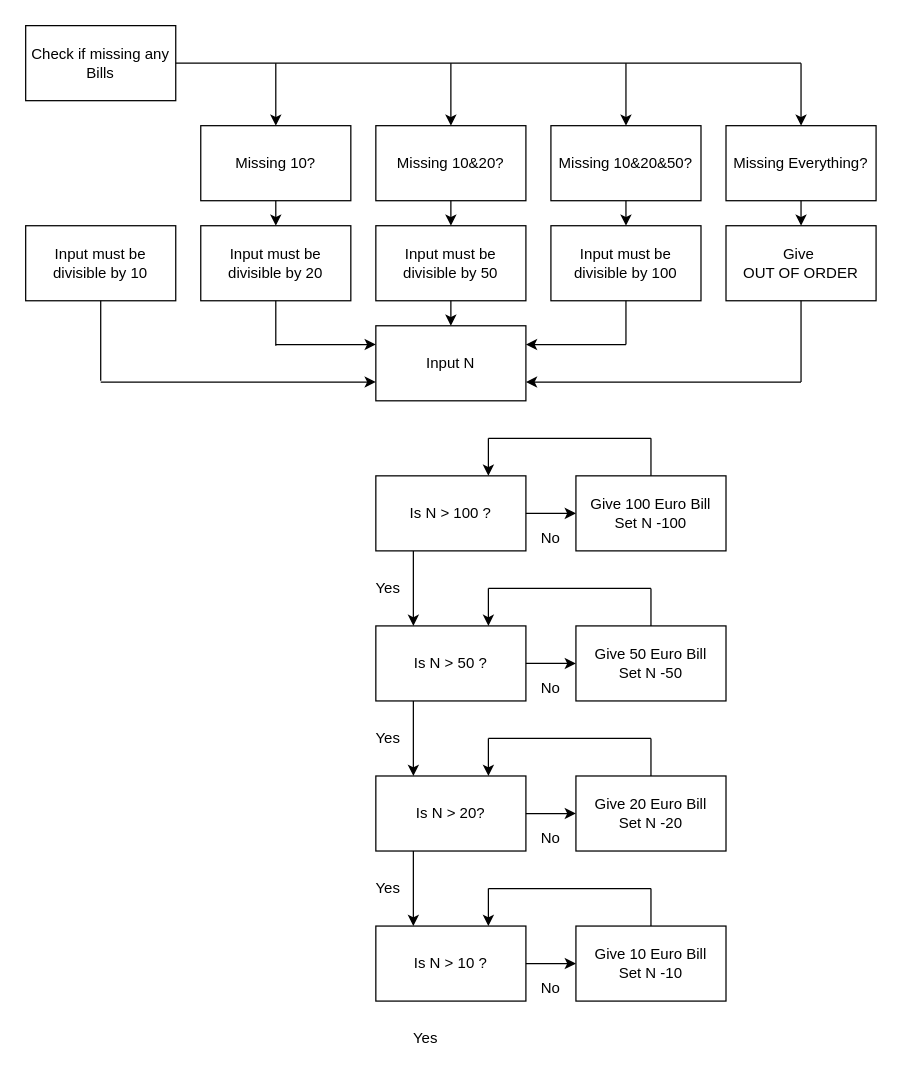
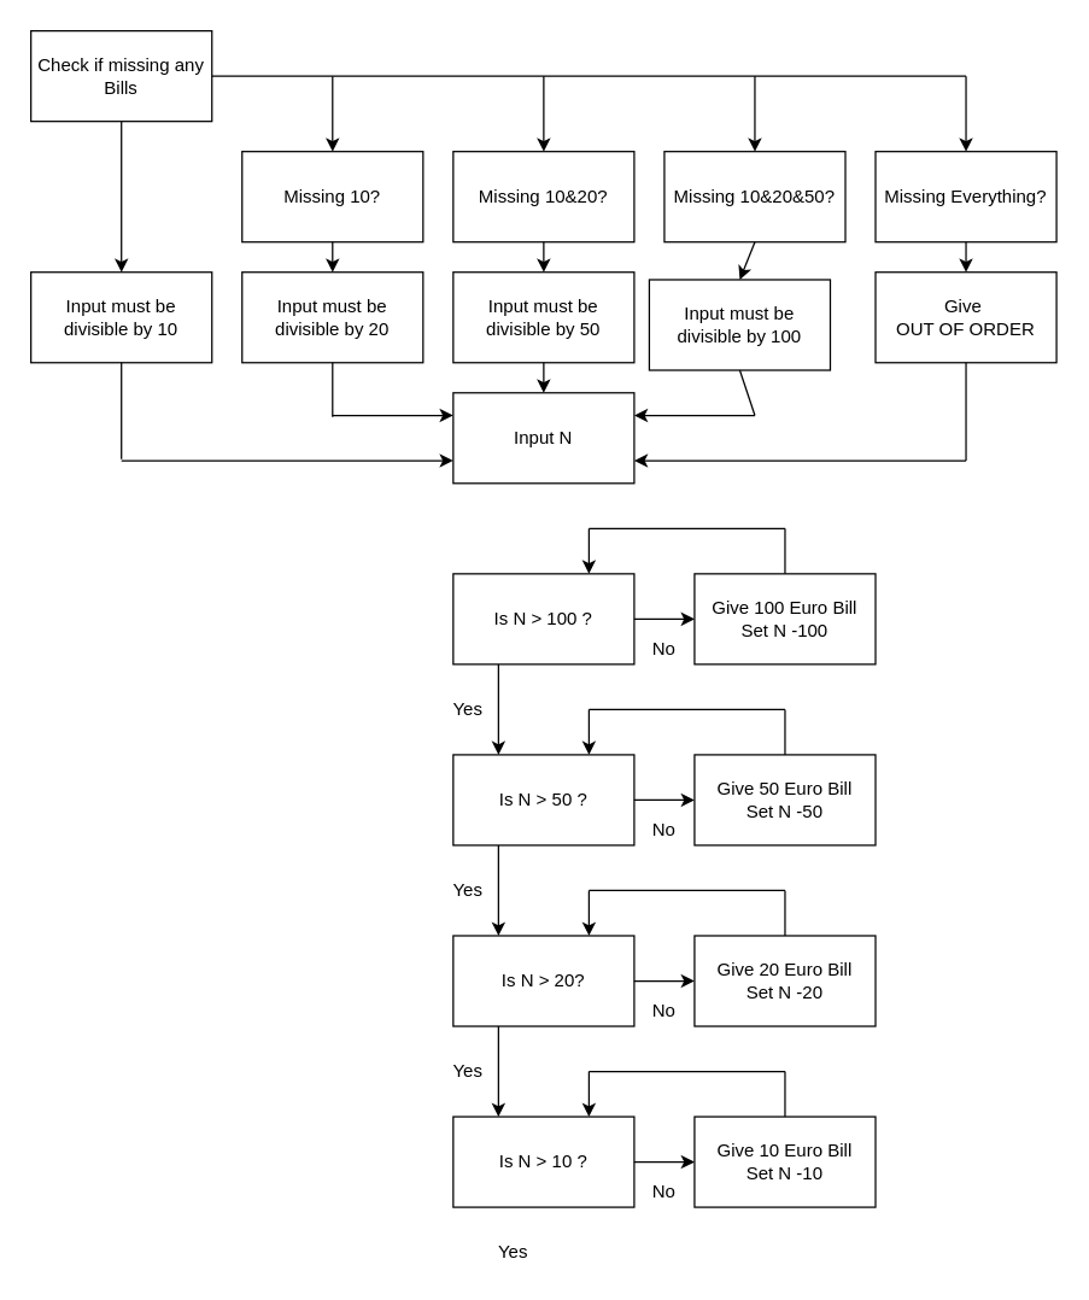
  <mxCell id="0" />
  <mxCell id="1" parent="0" />
  <mxCell id="2" value="Check if missing any Bills" style="rounded=0;whiteSpace=wrap;html=1;" vertex="1" parent="1"><mxGeometry x="20" y="20" width="120" height="60" as="geometry" /></mxCell>
  <mxCell id="3" value="Missing 10?" style="rounded=0;whiteSpace=wrap;html=1;" vertex="1" parent="1"><mxGeometry x="160" y="100" width="120" height="60" as="geometry" /></mxCell>
  <mxCell id="4" value="Missing 10&amp;amp;20?" style="rounded=0;whiteSpace=wrap;html=1;" vertex="1" parent="1"><mxGeometry x="300" y="100" width="120" height="60" as="geometry" /></mxCell>
  <mxCell id="5" value="Missing 10&amp;amp;20&amp;amp;50?" style="rounded=0;whiteSpace=wrap;html=1;" vertex="1" parent="1"><mxGeometry x="440" y="100" width="120" height="60" as="geometry" /></mxCell>
  <mxCell id="6" value="Missing Everything?" style="rounded=0;whiteSpace=wrap;html=1;" vertex="1" parent="1"><mxGeometry x="580" y="100" width="120" height="60" as="geometry" /></mxCell>
  <mxCell id="7" value="Input must be divisible by 20" style="rounded=0;whiteSpace=wrap;html=1;" vertex="1" parent="1"><mxGeometry x="160" y="180" width="120" height="60" as="geometry" /></mxCell>
  <mxCell id="8" value="Input must be divisible by 50" style="rounded=0;whiteSpace=wrap;html=1;" vertex="1" parent="1"><mxGeometry x="300" y="180" width="120" height="60" as="geometry" /></mxCell>
- <mxCell id="9" value="Input must be divisible by 100" style="rounded=0;whiteSpace=wrap;html=1;" vertex="1" parent="1"><mxGeometry x="440" y="180" width="120" height="60" as="geometry" /></mxCell>
+ <mxCell id="9" value="Input must be divisible by 100" style="rounded=0;whiteSpace=wrap;html=1;" vertex="1" parent="1"><mxGeometry x="430" y="185" width="120" height="60" as="geometry" /></mxCell>
  <mxCell id="10" value="Give&amp;nbsp;&lt;br&gt;OUT OF ORDER" style="rounded=0;whiteSpace=wrap;html=1;" vertex="1" parent="1"><mxGeometry x="580" y="180" width="120" height="60" as="geometry" /></mxCell>
  <mxCell id="11" value="Input must be divisible by 10" style="rounded=0;whiteSpace=wrap;html=1;" vertex="1" parent="1"><mxGeometry x="20" y="180" width="120" height="60" as="geometry" /></mxCell>
  <mxCell id="12" value="Input N" style="rounded=0;whiteSpace=wrap;html=1;" vertex="1" parent="1"><mxGeometry x="300" y="260" width="120" height="60" as="geometry" /></mxCell>
  <mxCell id="13" value="Is N &amp;gt; 100 ?" style="rounded=0;whiteSpace=wrap;html=1;" vertex="1" parent="1"><mxGeometry x="300" y="380" width="120" height="60" as="geometry" /></mxCell>
  <mxCell id="14" value="Give 100 Euro Bill&lt;br&gt;Set N -100" style="rounded=0;whiteSpace=wrap;html=1;" vertex="1" parent="1"><mxGeometry x="460" y="380" width="120" height="60" as="geometry" /></mxCell>
  <mxCell id="15" value="Yes" style="text;html=1;strokeColor=none;fillColor=none;align=center;verticalAlign=middle;whiteSpace=wrap;rounded=0;" vertex="1" parent="1"><mxGeometry x="290" y="460" width="40" height="20" as="geometry" /></mxCell>
  <mxCell id="16" value="No" style="text;html=1;strokeColor=none;fillColor=none;align=center;verticalAlign=middle;whiteSpace=wrap;rounded=0;" vertex="1" parent="1"><mxGeometry x="420" y="420" width="40" height="20" as="geometry" /></mxCell>
  <mxCell id="17" value="" style="endArrow=classic;html=1;exitX=1;exitY=0.5;exitDx=0;exitDy=0;" edge="1" parent="1" source="13"><mxGeometry width="50" height="50" relative="1" as="geometry"><mxPoint x="420" y="450" as="sourcePoint" /><mxPoint x="460" y="410" as="targetPoint" /></mxGeometry></mxCell>
  <mxCell id="18" value="" style="endArrow=none;html=1;exitX=0.5;exitY=0;exitDx=0;exitDy=0;" edge="1" parent="1" source="14"><mxGeometry width="50" height="50" relative="1" as="geometry"><mxPoint x="490" y="380" as="sourcePoint" /><mxPoint x="520" y="350" as="targetPoint" /></mxGeometry></mxCell>
  <mxCell id="19" value="" style="endArrow=none;html=1;" edge="1" parent="1"><mxGeometry width="50" height="50" relative="1" as="geometry"><mxPoint x="520" y="350" as="sourcePoint" /><mxPoint x="390" y="350" as="targetPoint" /></mxGeometry></mxCell>
  <mxCell id="20" value="" style="endArrow=classic;html=1;entryX=0.75;entryY=0;entryDx=0;entryDy=0;" edge="1" parent="1" target="13"><mxGeometry width="50" height="50" relative="1" as="geometry"><mxPoint x="390" y="350" as="sourcePoint" /><mxPoint x="420" y="570" as="targetPoint" /></mxGeometry></mxCell>
  <mxCell id="21" value="Is N &amp;gt; 50 ?" style="rounded=0;whiteSpace=wrap;html=1;" vertex="1" parent="1"><mxGeometry x="300" y="500" width="120" height="60" as="geometry" /></mxCell>
  <mxCell id="22" value="Give 50 Euro Bill&lt;br&gt;Set N -50" style="rounded=0;whiteSpace=wrap;html=1;" vertex="1" parent="1"><mxGeometry x="460" y="500" width="120" height="60" as="geometry" /></mxCell>
  <mxCell id="23" value="Yes" style="text;html=1;strokeColor=none;fillColor=none;align=center;verticalAlign=middle;whiteSpace=wrap;rounded=0;" vertex="1" parent="1"><mxGeometry x="290" y="580" width="40" height="20" as="geometry" /></mxCell>
  <mxCell id="24" value="No" style="text;html=1;strokeColor=none;fillColor=none;align=center;verticalAlign=middle;whiteSpace=wrap;rounded=0;" vertex="1" parent="1"><mxGeometry x="420" y="540" width="40" height="20" as="geometry" /></mxCell>
  <mxCell id="25" value="" style="endArrow=classic;html=1;exitX=1;exitY=0.5;exitDx=0;exitDy=0;" edge="1" parent="1" source="21"><mxGeometry width="50" height="50" relative="1" as="geometry"><mxPoint x="420" y="570" as="sourcePoint" /><mxPoint x="460" y="530" as="targetPoint" /></mxGeometry></mxCell>
  <mxCell id="26" value="" style="endArrow=none;html=1;exitX=0.5;exitY=0;exitDx=0;exitDy=0;" edge="1" parent="1" source="22"><mxGeometry width="50" height="50" relative="1" as="geometry"><mxPoint x="490" y="500" as="sourcePoint" /><mxPoint x="520" y="470" as="targetPoint" /></mxGeometry></mxCell>
  <mxCell id="27" value="" style="endArrow=none;html=1;" edge="1" parent="1"><mxGeometry width="50" height="50" relative="1" as="geometry"><mxPoint x="520" y="470" as="sourcePoint" /><mxPoint x="390" y="470" as="targetPoint" /></mxGeometry></mxCell>
  <mxCell id="28" value="" style="endArrow=classic;html=1;entryX=0.75;entryY=0;entryDx=0;entryDy=0;" edge="1" parent="1" target="21"><mxGeometry width="50" height="50" relative="1" as="geometry"><mxPoint x="390" y="470" as="sourcePoint" /><mxPoint x="420" y="690" as="targetPoint" /></mxGeometry></mxCell>
  <mxCell id="29" value="" style="endArrow=classic;html=1;exitX=0.25;exitY=1;exitDx=0;exitDy=0;entryX=0.25;entryY=0;entryDx=0;entryDy=0;" edge="1" parent="1" target="21"><mxGeometry width="50" height="50" relative="1" as="geometry"><mxPoint x="330" y="440" as="sourcePoint" /><mxPoint x="220" y="470" as="targetPoint" /></mxGeometry></mxCell>
  <mxCell id="30" value="Is N &amp;gt; 20?" style="rounded=0;whiteSpace=wrap;html=1;" vertex="1" parent="1"><mxGeometry x="300" y="620" width="120" height="60" as="geometry" /></mxCell>
  <mxCell id="31" value="Give 20 Euro Bill&lt;br&gt;Set N -20" style="rounded=0;whiteSpace=wrap;html=1;" vertex="1" parent="1"><mxGeometry x="460" y="620" width="120" height="60" as="geometry" /></mxCell>
  <mxCell id="32" value="Yes" style="text;html=1;strokeColor=none;fillColor=none;align=center;verticalAlign=middle;whiteSpace=wrap;rounded=0;" vertex="1" parent="1"><mxGeometry x="290" y="700" width="40" height="20" as="geometry" /></mxCell>
  <mxCell id="33" value="No" style="text;html=1;strokeColor=none;fillColor=none;align=center;verticalAlign=middle;whiteSpace=wrap;rounded=0;" vertex="1" parent="1"><mxGeometry x="420" y="660" width="40" height="20" as="geometry" /></mxCell>
  <mxCell id="34" value="" style="endArrow=classic;html=1;exitX=1;exitY=0.5;exitDx=0;exitDy=0;" edge="1" parent="1" source="30"><mxGeometry width="50" height="50" relative="1" as="geometry"><mxPoint x="420" y="690" as="sourcePoint" /><mxPoint x="460" y="650" as="targetPoint" /></mxGeometry></mxCell>
  <mxCell id="35" value="" style="endArrow=none;html=1;exitX=0.5;exitY=0;exitDx=0;exitDy=0;" edge="1" parent="1" source="31"><mxGeometry width="50" height="50" relative="1" as="geometry"><mxPoint x="490" y="620" as="sourcePoint" /><mxPoint x="520" y="590" as="targetPoint" /></mxGeometry></mxCell>
  <mxCell id="36" value="" style="endArrow=none;html=1;" edge="1" parent="1"><mxGeometry width="50" height="50" relative="1" as="geometry"><mxPoint x="520" y="590" as="sourcePoint" /><mxPoint x="390" y="590" as="targetPoint" /></mxGeometry></mxCell>
  <mxCell id="37" value="" style="endArrow=classic;html=1;entryX=0.75;entryY=0;entryDx=0;entryDy=0;" edge="1" parent="1" target="30"><mxGeometry width="50" height="50" relative="1" as="geometry"><mxPoint x="390" y="590" as="sourcePoint" /><mxPoint x="420" y="810" as="targetPoint" /></mxGeometry></mxCell>
  <mxCell id="38" value="" style="endArrow=classic;html=1;exitX=0.25;exitY=1;exitDx=0;exitDy=0;entryX=0.25;entryY=0;entryDx=0;entryDy=0;" edge="1" parent="1" target="30"><mxGeometry width="50" height="50" relative="1" as="geometry"><mxPoint x="330" y="560" as="sourcePoint" /><mxPoint x="220" y="590" as="targetPoint" /></mxGeometry></mxCell>
  <mxCell id="39" value="Is N &amp;gt; 10 ?" style="rounded=0;whiteSpace=wrap;html=1;" vertex="1" parent="1"><mxGeometry x="300" y="740" width="120" height="60" as="geometry" /></mxCell>
  <mxCell id="40" value="Give 10 Euro Bill&lt;br&gt;Set N -10" style="rounded=0;whiteSpace=wrap;html=1;" vertex="1" parent="1"><mxGeometry x="460" y="740" width="120" height="60" as="geometry" /></mxCell>
  <mxCell id="41" value="Yes" style="text;html=1;strokeColor=none;fillColor=none;align=center;verticalAlign=middle;whiteSpace=wrap;rounded=0;" vertex="1" parent="1"><mxGeometry x="320" y="820" width="40" height="20" as="geometry" /></mxCell>
  <mxCell id="42" value="No" style="text;html=1;strokeColor=none;fillColor=none;align=center;verticalAlign=middle;whiteSpace=wrap;rounded=0;" vertex="1" parent="1"><mxGeometry x="420" y="780" width="40" height="20" as="geometry" /></mxCell>
  <mxCell id="43" value="" style="endArrow=classic;html=1;exitX=1;exitY=0.5;exitDx=0;exitDy=0;" edge="1" parent="1" source="39"><mxGeometry width="50" height="50" relative="1" as="geometry"><mxPoint x="420" y="810" as="sourcePoint" /><mxPoint x="460" y="770" as="targetPoint" /></mxGeometry></mxCell>
  <mxCell id="44" value="" style="endArrow=none;html=1;exitX=0.5;exitY=0;exitDx=0;exitDy=0;" edge="1" parent="1" source="40"><mxGeometry width="50" height="50" relative="1" as="geometry"><mxPoint x="490" y="740" as="sourcePoint" /><mxPoint x="520" y="710" as="targetPoint" /></mxGeometry></mxCell>
  <mxCell id="45" value="" style="endArrow=none;html=1;" edge="1" parent="1"><mxGeometry width="50" height="50" relative="1" as="geometry"><mxPoint x="520" y="710" as="sourcePoint" /><mxPoint x="390" y="710" as="targetPoint" /></mxGeometry></mxCell>
  <mxCell id="46" value="" style="endArrow=classic;html=1;entryX=0.75;entryY=0;entryDx=0;entryDy=0;" edge="1" parent="1" target="39"><mxGeometry width="50" height="50" relative="1" as="geometry"><mxPoint x="390" y="710" as="sourcePoint" /><mxPoint x="420" y="930" as="targetPoint" /></mxGeometry></mxCell>
  <mxCell id="47" value="" style="endArrow=classic;html=1;exitX=0.25;exitY=1;exitDx=0;exitDy=0;entryX=0.25;entryY=0;entryDx=0;entryDy=0;" edge="1" parent="1" target="39"><mxGeometry width="50" height="50" relative="1" as="geometry"><mxPoint x="330" y="680" as="sourcePoint" /><mxPoint x="220" y="710" as="targetPoint" /></mxGeometry></mxCell>
+ <mxCell id="48" value="" style="endArrow=classic;html=1;exitX=0.5;exitY=1;exitDx=0;exitDy=0;entryX=0.5;entryY=0;entryDx=0;entryDy=0;" edge="1" parent="1" source="2" target="11"><mxGeometry width="50" height="50" relative="1" as="geometry"><mxPoint x="60" y="160" as="sourcePoint" /><mxPoint x="110" y="110" as="targetPoint" /></mxGeometry></mxCell>
  <mxCell id="49" value="" style="endArrow=none;html=1;exitX=1;exitY=0.5;exitDx=0;exitDy=0;" edge="1" parent="1" source="2"><mxGeometry width="50" height="50" relative="1" as="geometry"><mxPoint x="160" y="90" as="sourcePoint" /><mxPoint x="640" y="50" as="targetPoint" /></mxGeometry></mxCell>
  <mxCell id="50" value="" style="endArrow=classic;html=1;" edge="1" parent="1"><mxGeometry width="50" height="50" relative="1" as="geometry"><mxPoint x="640" y="50" as="sourcePoint" /><mxPoint x="640" y="100" as="targetPoint" /></mxGeometry></mxCell>
  <mxCell id="51" value="" style="endArrow=classic;html=1;entryX=0.5;entryY=0;entryDx=0;entryDy=0;" edge="1" parent="1" target="5"><mxGeometry width="50" height="50" relative="1" as="geometry"><mxPoint x="500" y="50" as="sourcePoint" /><mxPoint x="520" y="70" as="targetPoint" /></mxGeometry></mxCell>
  <mxCell id="52" value="" style="endArrow=classic;html=1;entryX=0.5;entryY=0;entryDx=0;entryDy=0;" edge="1" parent="1" target="3"><mxGeometry width="50" height="50" relative="1" as="geometry"><mxPoint x="220" y="50" as="sourcePoint" /><mxPoint x="130" y="380" as="targetPoint" /></mxGeometry></mxCell>
  <mxCell id="53" value="" style="endArrow=classic;html=1;entryX=0.5;entryY=0;entryDx=0;entryDy=0;" edge="1" parent="1" target="4"><mxGeometry width="50" height="50" relative="1" as="geometry"><mxPoint x="360" y="50" as="sourcePoint" /><mxPoint x="150" y="380" as="targetPoint" /></mxGeometry></mxCell>
  <mxCell id="54" value="" style="endArrow=classic;html=1;entryX=0.5;entryY=0;entryDx=0;entryDy=0;exitX=0.5;exitY=1;exitDx=0;exitDy=0;" edge="1" parent="1" source="3" target="7"><mxGeometry width="50" height="50" relative="1" as="geometry"><mxPoint x="150" y="430" as="sourcePoint" /><mxPoint x="220" y="190" as="targetPoint" /></mxGeometry></mxCell>
  <mxCell id="55" value="" style="endArrow=classic;html=1;exitX=0.5;exitY=1;exitDx=0;exitDy=0;" edge="1" parent="1" source="4"><mxGeometry width="50" height="50" relative="1" as="geometry"><mxPoint x="140" y="390" as="sourcePoint" /><mxPoint x="360" y="180" as="targetPoint" /></mxGeometry></mxCell>
  <mxCell id="56" value="" style="endArrow=classic;html=1;entryX=0.5;entryY=0;entryDx=0;entryDy=0;exitX=0.5;exitY=1;exitDx=0;exitDy=0;" edge="1" parent="1" source="5" target="9"><mxGeometry width="50" height="50" relative="1" as="geometry"><mxPoint x="110" y="400" as="sourcePoint" /><mxPoint x="160" y="350" as="targetPoint" /></mxGeometry></mxCell>
  <mxCell id="57" value="" style="endArrow=classic;html=1;entryX=0.5;entryY=0;entryDx=0;entryDy=0;exitX=0.5;exitY=1;exitDx=0;exitDy=0;" edge="1" parent="1" source="6" target="10"><mxGeometry width="50" height="50" relative="1" as="geometry"><mxPoint x="670" y="360" as="sourcePoint" /><mxPoint x="720" y="310" as="targetPoint" /></mxGeometry></mxCell>
  <mxCell id="58" value="" style="endArrow=classic;html=1;entryX=0;entryY=0.75;entryDx=0;entryDy=0;" edge="1" parent="1" target="12"><mxGeometry width="50" height="50" relative="1" as="geometry"><mxPoint x="80" y="305" as="sourcePoint" /><mxPoint x="260" y="290" as="targetPoint" /></mxGeometry></mxCell>
  <mxCell id="59" value="" style="endArrow=none;html=1;entryX=0.5;entryY=1;entryDx=0;entryDy=0;" edge="1" parent="1" target="11"><mxGeometry width="50" height="50" relative="1" as="geometry"><mxPoint x="80" y="304" as="sourcePoint" /><mxPoint x="10" y="310" as="targetPoint" /></mxGeometry></mxCell>
  <mxCell id="60" value="" style="endArrow=classic;html=1;entryX=0;entryY=0.25;entryDx=0;entryDy=0;" edge="1" parent="1" target="12"><mxGeometry width="50" height="50" relative="1" as="geometry"><mxPoint x="220" y="275" as="sourcePoint" /><mxPoint x="300" y="250" as="targetPoint" /></mxGeometry></mxCell>
  <mxCell id="61" value="" style="endArrow=none;html=1;entryX=0.5;entryY=1;entryDx=0;entryDy=0;" edge="1" parent="1" target="7"><mxGeometry width="50" height="50" relative="1" as="geometry"><mxPoint x="220" y="276" as="sourcePoint" /><mxPoint x="260" y="250" as="targetPoint" /></mxGeometry></mxCell>
  <mxCell id="62" value="" style="endArrow=classic;html=1;entryX=0.5;entryY=0;entryDx=0;entryDy=0;exitX=0.5;exitY=1;exitDx=0;exitDy=0;" edge="1" parent="1" source="8" target="12"><mxGeometry width="50" height="50" relative="1" as="geometry"><mxPoint x="350" y="290" as="sourcePoint" /><mxPoint x="400" y="240" as="targetPoint" /></mxGeometry></mxCell>
  <mxCell id="63" value="" style="endArrow=classic;html=1;entryX=1;entryY=0.75;entryDx=0;entryDy=0;" edge="1" parent="1" target="12"><mxGeometry width="50" height="50" relative="1" as="geometry"><mxPoint x="640" y="305" as="sourcePoint" /><mxPoint x="580" y="280" as="targetPoint" /></mxGeometry></mxCell>
  <mxCell id="64" value="" style="endArrow=none;html=1;" edge="1" parent="1" target="10"><mxGeometry width="50" height="50" relative="1" as="geometry"><mxPoint x="640" y="305" as="sourcePoint" /><mxPoint x="700" y="310" as="targetPoint" /></mxGeometry></mxCell>
  <mxCell id="65" value="" style="endArrow=classic;html=1;entryX=1;entryY=0.25;entryDx=0;entryDy=0;" edge="1" parent="1" target="12"><mxGeometry width="50" height="50" relative="1" as="geometry"><mxPoint x="500" y="275" as="sourcePoint" /><mxPoint x="530" y="260" as="targetPoint" /></mxGeometry></mxCell>
  <mxCell id="66" value="" style="endArrow=none;html=1;entryX=0.5;entryY=1;entryDx=0;entryDy=0;" edge="1" parent="1" target="9"><mxGeometry width="50" height="50" relative="1" as="geometry"><mxPoint x="500" y="275" as="sourcePoint" /><mxPoint x="570" y="280" as="targetPoint" /></mxGeometry></mxCell>
